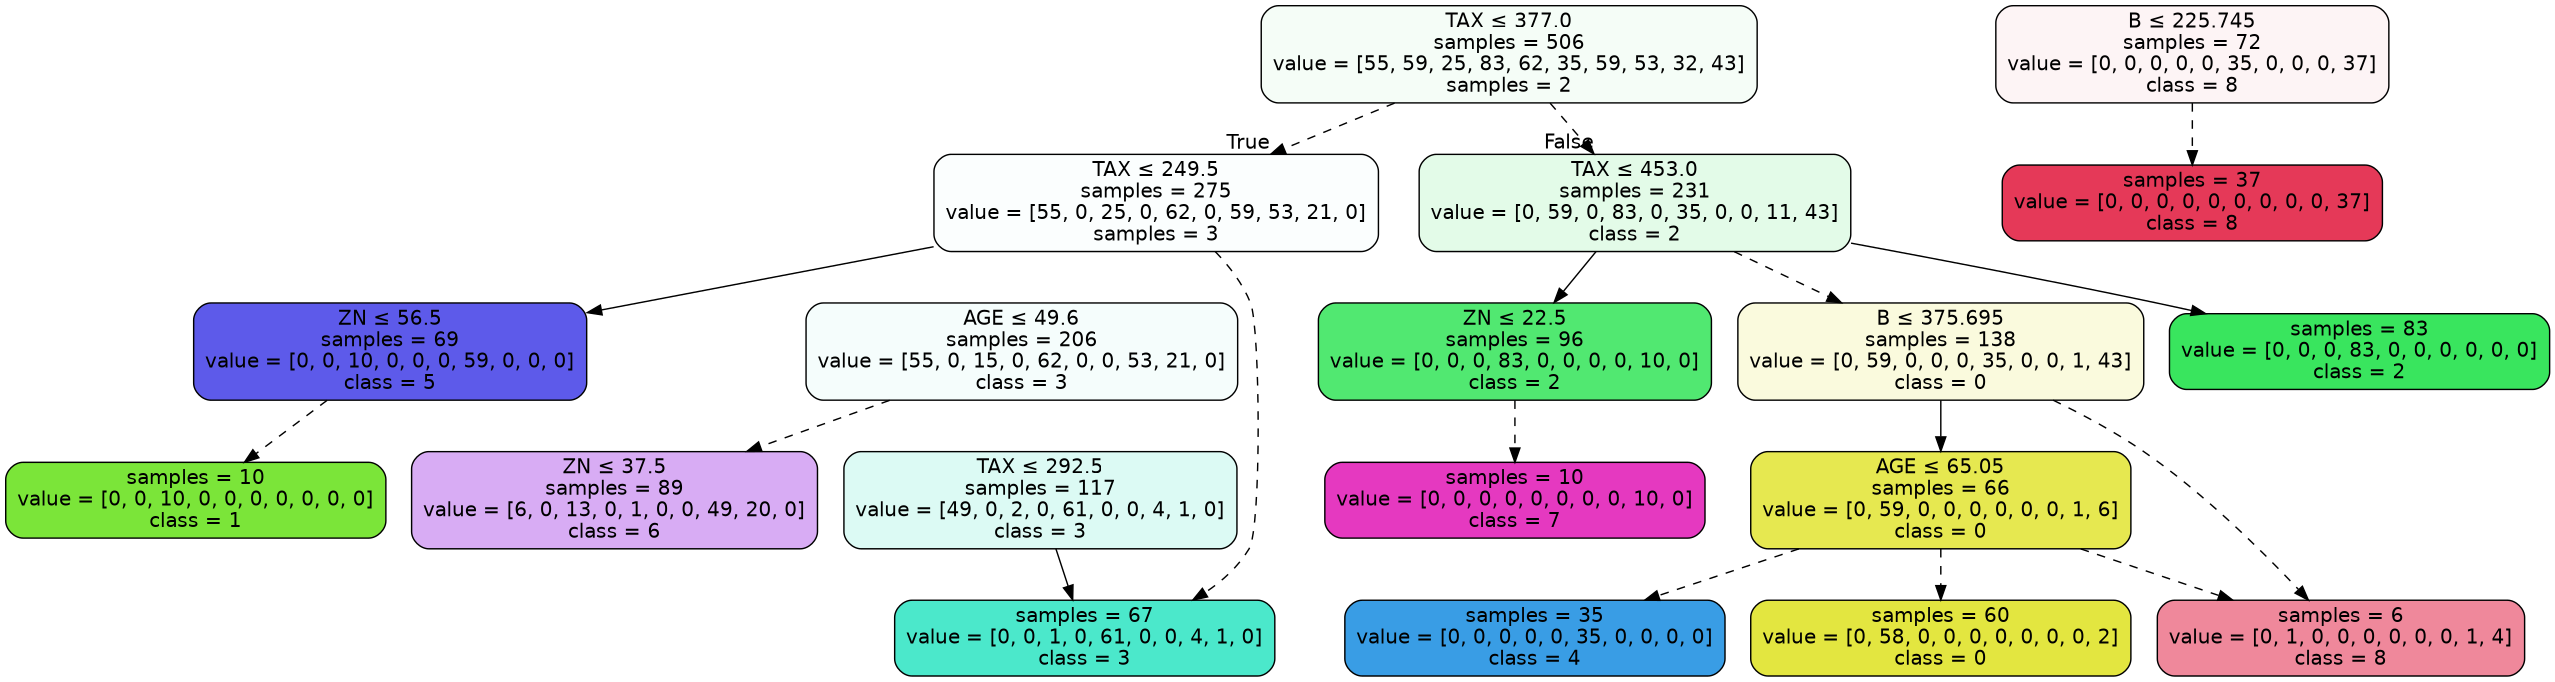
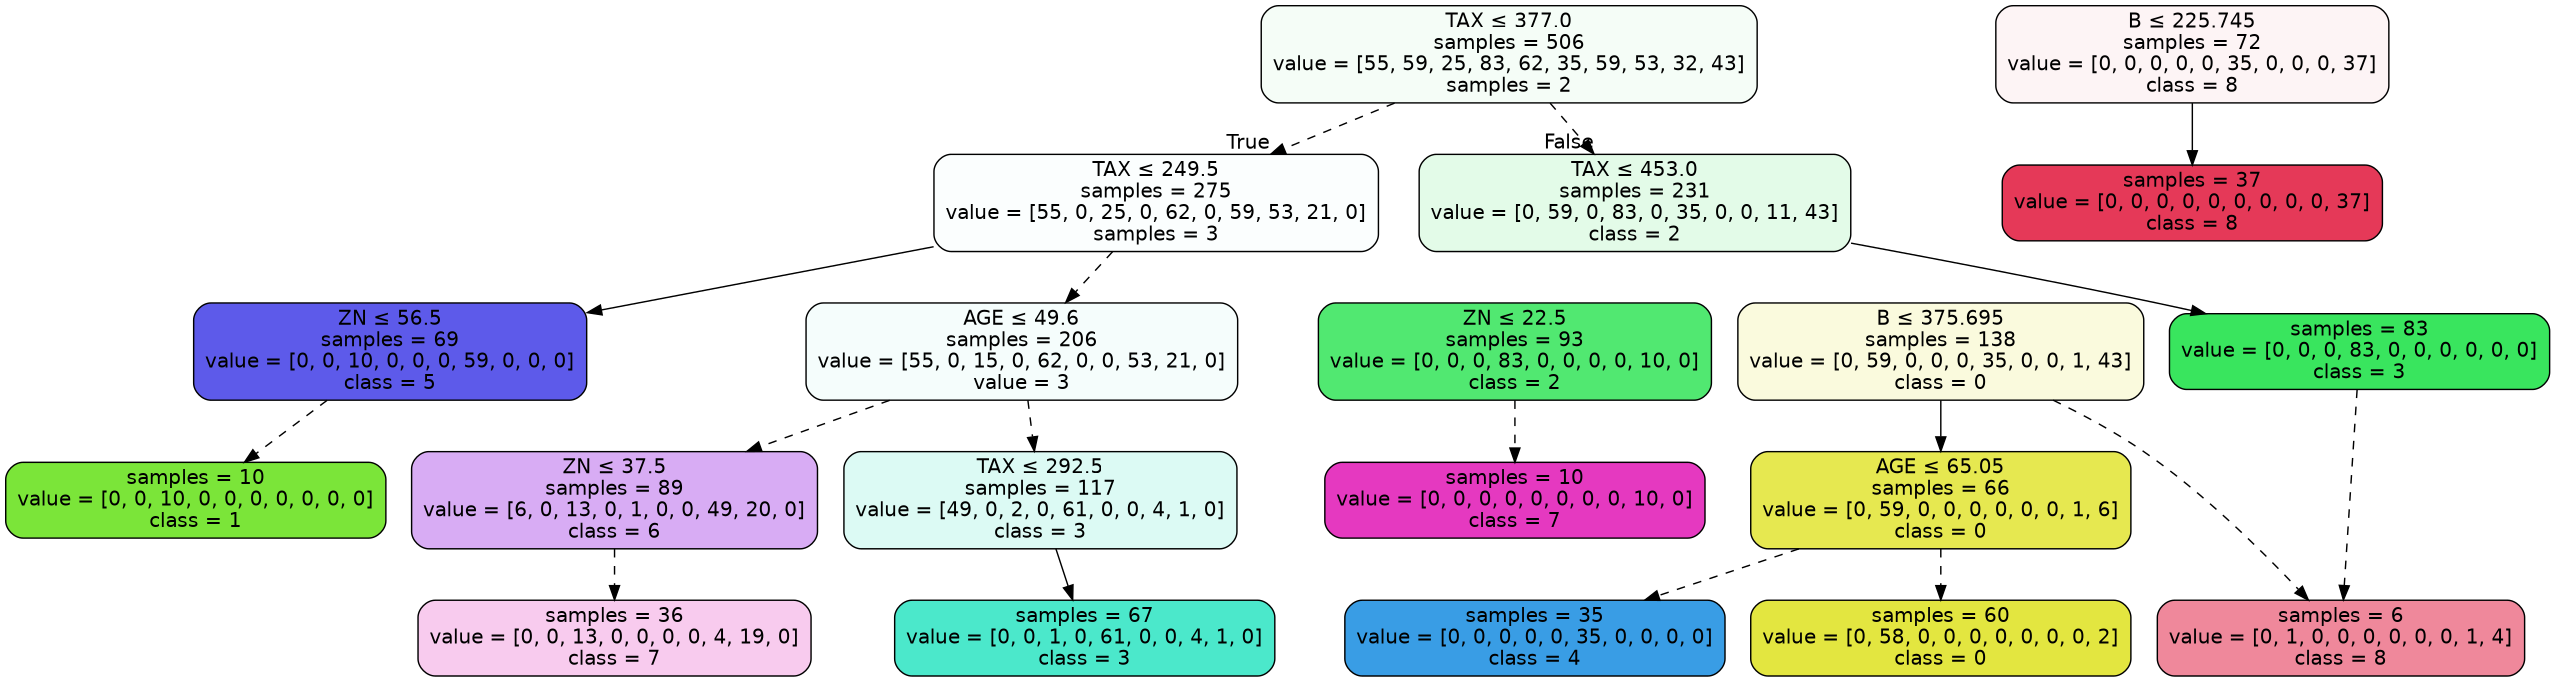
  digraph {
    node [color=black fontname=helvetica shape=box style="filled, rounded"]
    edge [fontname=helvetica style=dashed]
    n1 [fillcolor="#39e55e0c" label=<TAX &le; 377.0<br/>samples = 506<br/>value = [55, 59, 25, 83, 62, 35, 59, 53, 32, 43]<br/>samples = 2>]
    n2 [fillcolor="#39e5c504" label=<TAX &le; 249.5<br/>samples = 275<br/>value = [55, 0, 25, 0, 62, 0, 59, 53, 21, 0]<br/>samples = 3>]
    n3 [fillcolor="#39e55e24" label=<TAX &le; 453.0<br/>samples = 231<br/>value = [0, 59, 0, 83, 0, 35, 0, 0, 11, 43]<br/>class = 2>]
    n4 [fillcolor="#3c39e5d4" label=<ZN &le; 56.5<br/>samples = 69<br/>value = [0, 0, 10, 0, 0, 0, 59, 0, 0, 0]<br/>class = 5>]
-   n5 [fillcolor="#39e5c50c" label=<AGE &le; 49.6<br/>samples = 206<br/>value = [55, 0, 15, 0, 62, 0, 0, 53, 21, 0]<br/>class = 3>]
-   n6 [fillcolor="#39e55ee0" label=<ZN &le; 22.5<br/>samples = 96<br/>value = [0, 0, 0, 83, 0, 0, 0, 0, 10, 0]<br/>class = 2>]
+   n5 [fillcolor="#39e5c50c" label=<AGE &le; 49.6<br/>samples = 206<br/>value = [55, 0, 15, 0, 62, 0, 0, 53, 21, 0]<br/>value = 3>]
+   n6 [fillcolor="#39e55ee0" label=<ZN &le; 22.5<br/>samples = 93<br/>value = [0, 0, 0, 83, 0, 0, 0, 0, 10, 0]<br/>class = 2>]
    n7 [fillcolor="#e2e5392b" label=<B &le; 375.695<br/>samples = 138<br/>value = [0, 59, 0, 0, 0, 35, 0, 0, 1, 43]<br/>class = 0>]
-   n8 [fillcolor="#39e55eff" label=<samples = 83<br/>value = [0, 0, 0, 83, 0, 0, 0, 0, 0, 0]<br/>class = 2>]
+   n8 [fillcolor="#39e55eff" label=<samples = 83<br/>value = [0, 0, 0, 83, 0, 0, 0, 0, 0, 0]<br/>class = 3>]
    n9 [fillcolor="#7be539ff" label=<samples = 10<br/>value = [0, 0, 10, 0, 0, 0, 0, 0, 0, 0]<br/>class = 1>]
    n10 [fillcolor="#a339e56b" label=<ZN &le; 37.5<br/>samples = 89<br/>value = [6, 0, 13, 0, 1, 0, 0, 49, 20, 0]<br/>class = 6>]
    n11 [fillcolor="#39e5c52d" label=<TAX &le; 292.5<br/>samples = 117<br/>value = [49, 0, 2, 0, 61, 0, 0, 4, 1, 0]<br/>class = 3>]
+   n12 [fillcolor="#e539c043" label=<samples = 36<br/>value = [0, 0, 13, 0, 0, 0, 0, 4, 19, 0]<br/>class = 7>]
    n13 [fillcolor="#39e5c5e7" label=<samples = 67<br/>value = [0, 0, 1, 0, 61, 0, 0, 4, 1, 0]<br/>class = 3>]
    n14 [fillcolor="#e539c0ff" label=<samples = 10<br/>value = [0, 0, 0, 0, 0, 0, 0, 0, 10, 0]<br/>class = 7>]
    n15 [fillcolor="#e2e539e1" label=<AGE &le; 65.05<br/>samples = 66<br/>value = [0, 59, 0, 0, 0, 0, 0, 0, 1, 6]<br/>class = 0>]
    n16 [fillcolor="#e5395899" label=<samples = 6<br/>value = [0, 1, 0, 0, 0, 0, 0, 0, 1, 4]<br/>class = 8>]
    n17 [fillcolor="#e539580e" label=<B &le; 225.745<br/>samples = 72<br/>value = [0, 0, 0, 0, 0, 35, 0, 0, 0, 37]<br/>class = 8>]
    n18 [fillcolor="#e53958ff" label=<samples = 37<br/>value = [0, 0, 0, 0, 0, 0, 0, 0, 0, 37]<br/>class = 8>]
    n19 [fillcolor="#399de5ff" label=<samples = 35<br/>value = [0, 0, 0, 0, 0, 35, 0, 0, 0, 0]<br/>class = 4>]
    n20 [fillcolor="#e2e539f6" label=<samples = 60<br/>value = [0, 58, 0, 0, 0, 0, 0, 0, 0, 2]<br/>class = 0>]
    n1 -> n2 [headlabel=True labelangle=45 labeldistance=2.5]
    n1 -> n3 [headlabel=False labelangle=-45 labeldistance=2.5]
    n2 -> n4 [style=solid]
-   n2 -> n13
-   n3 -> n6 [style=solid]
-   n3 -> n7
+   n2 -> n5
    n3 -> n8 [style=solid]
    n4 -> n9
    n5 -> n10
+   n5 -> n11
    n6 -> n14
    n7 -> n15 [style=solid]
    n7 -> n16
+   n10 -> n12
    n11 -> n13 [style=solid]
-   n15 -> n16
+   n8 -> n16
    n15 -> n19
    n15 -> n20
-   n17 -> n18
+   n17 -> n18 [style=solid]
  }
